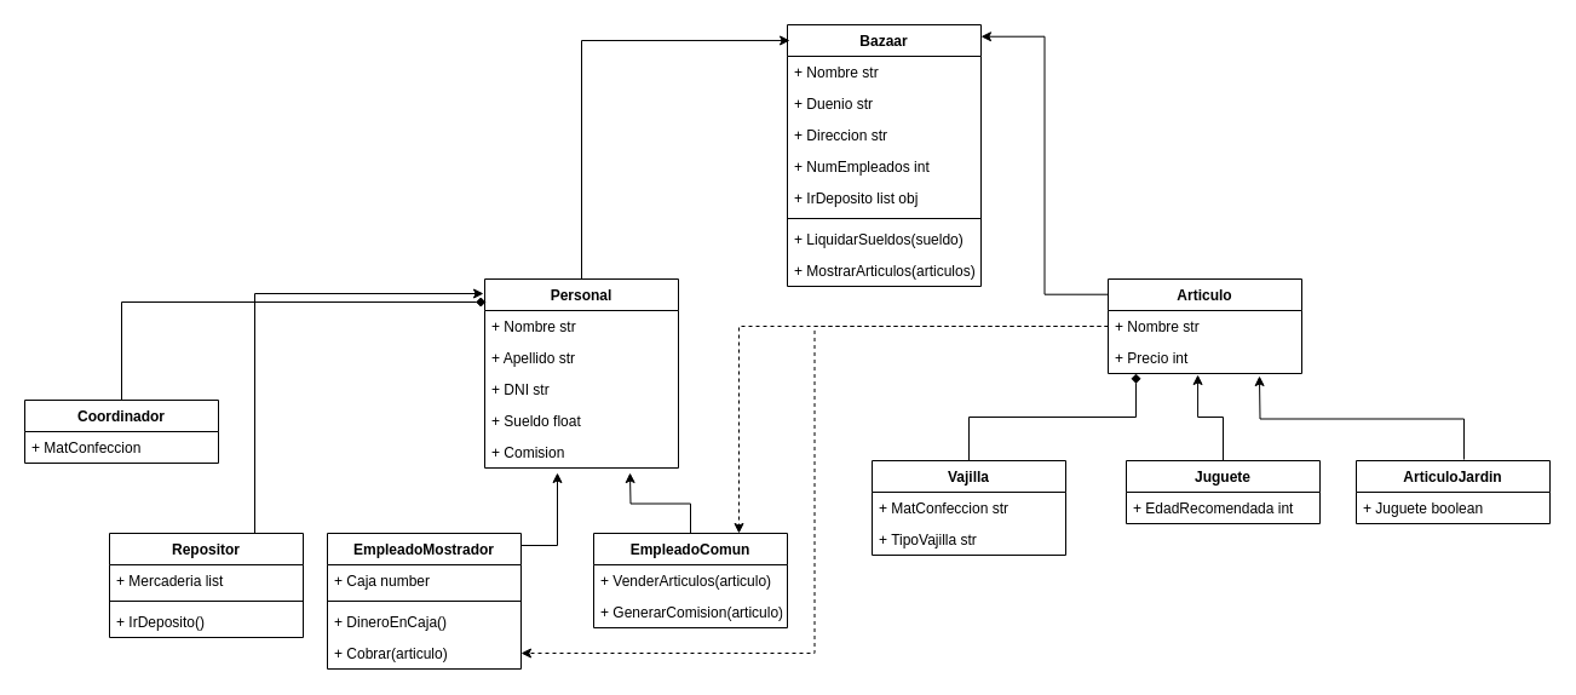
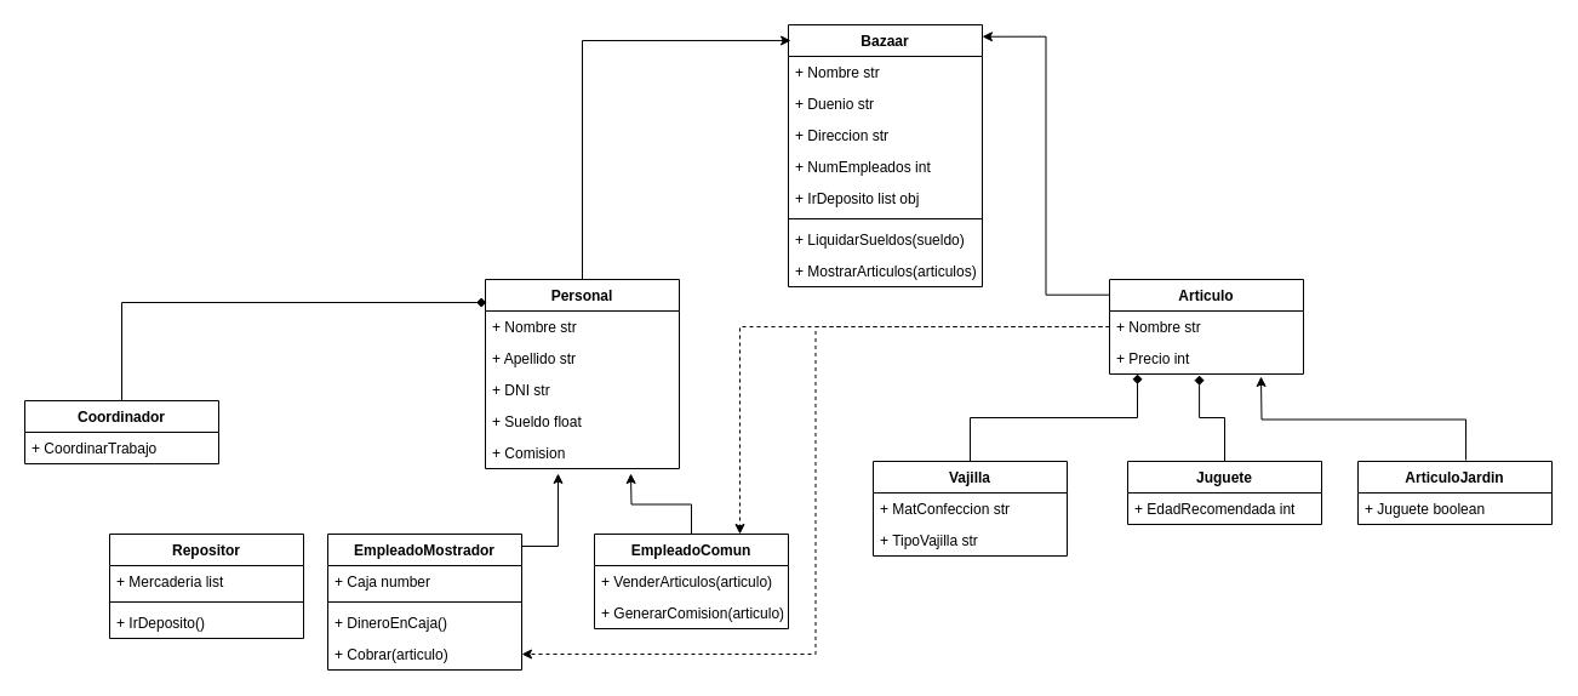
  <mxCell id="0" />
  <mxCell id="1" parent="0" />
  <mxCell id="2" value="Bazaar" style="swimlane;fontStyle=1;align=center;verticalAlign=top;childLayout=stackLayout;horizontal=1;startSize=26;horizontalStack=0;resizeParent=1;resizeParentMax=0;resizeLast=0;collapsible=1;marginBottom=0;" parent="1" vertex="1"><mxGeometry x="650" y="20" width="160" height="216" as="geometry" /></mxCell>
  <mxCell id="3" value="+ Nombre str" style="text;strokeColor=none;fillColor=none;align=left;verticalAlign=top;spacingLeft=4;spacingRight=4;overflow=hidden;rotatable=0;points=[[0,0.5],[1,0.5]];portConstraint=eastwest;" parent="2" vertex="1"><mxGeometry y="26" width="160" height="26" as="geometry" /></mxCell>
  <mxCell id="4" value="+ Duenio str" style="text;strokeColor=none;fillColor=none;align=left;verticalAlign=top;spacingLeft=4;spacingRight=4;overflow=hidden;rotatable=0;points=[[0,0.5],[1,0.5]];portConstraint=eastwest;" parent="2" vertex="1"><mxGeometry y="52" width="160" height="26" as="geometry" /></mxCell>
  <mxCell id="5" value="+ Direccion str" style="text;strokeColor=none;fillColor=none;align=left;verticalAlign=top;spacingLeft=4;spacingRight=4;overflow=hidden;rotatable=0;points=[[0,0.5],[1,0.5]];portConstraint=eastwest;" parent="2" vertex="1"><mxGeometry y="78" width="160" height="26" as="geometry" /></mxCell>
  <mxCell id="6" value="+ NumEmpleados int" style="text;strokeColor=none;fillColor=none;align=left;verticalAlign=top;spacingLeft=4;spacingRight=4;overflow=hidden;rotatable=0;points=[[0,0.5],[1,0.5]];portConstraint=eastwest;" parent="2" vertex="1"><mxGeometry y="104" width="160" height="26" as="geometry" /></mxCell>
  <mxCell id="7" value="+ IrDeposito list obj" style="text;strokeColor=none;fillColor=none;align=left;verticalAlign=top;spacingLeft=4;spacingRight=4;overflow=hidden;rotatable=0;points=[[0,0.5],[1,0.5]];portConstraint=eastwest;" parent="2" vertex="1"><mxGeometry y="130" width="160" height="26" as="geometry" /></mxCell>
  <mxCell id="8" value="" style="line;strokeWidth=1;fillColor=none;align=left;verticalAlign=middle;spacingTop=-1;spacingLeft=3;spacingRight=3;rotatable=0;labelPosition=right;points=[];portConstraint=eastwest;" parent="2" vertex="1"><mxGeometry y="156" width="160" height="8" as="geometry" /></mxCell>
  <mxCell id="9" value="+ LiquidarSueldos(sueldo) " style="text;strokeColor=none;fillColor=none;align=left;verticalAlign=top;spacingLeft=4;spacingRight=4;overflow=hidden;rotatable=0;points=[[0,0.5],[1,0.5]];portConstraint=eastwest;" parent="2" vertex="1"><mxGeometry y="164" width="160" height="26" as="geometry" /></mxCell>
  <mxCell id="10" value="+ MostrarArticulos(articulos) " style="text;strokeColor=none;fillColor=none;align=left;verticalAlign=top;spacingLeft=4;spacingRight=4;overflow=hidden;rotatable=0;points=[[0,0.5],[1,0.5]];portConstraint=eastwest;" parent="2" vertex="1"><mxGeometry y="190" width="160" height="26" as="geometry" /></mxCell>
  <mxCell id="11" style="edgeStyle=orthogonalEdgeStyle;rounded=0;orthogonalLoop=1;jettySize=auto;html=1;entryX=1;entryY=0.045;entryDx=0;entryDy=0;entryPerimeter=0;exitX=0;exitY=0.163;exitDx=0;exitDy=0;exitPerimeter=0;" parent="1" source="12" target="2" edge="1"><mxGeometry relative="1" as="geometry" /></mxCell>
  <mxCell id="12" value="Articulo" style="swimlane;fontStyle=1;align=center;verticalAlign=top;childLayout=stackLayout;horizontal=1;startSize=26;horizontalStack=0;resizeParent=1;resizeParentMax=0;resizeLast=0;collapsible=1;marginBottom=0;" parent="1" vertex="1"><mxGeometry x="915" y="230" width="160" height="78" as="geometry" /></mxCell>
  <mxCell id="13" value="+ Nombre str" style="text;strokeColor=none;fillColor=none;align=left;verticalAlign=top;spacingLeft=4;spacingRight=4;overflow=hidden;rotatable=0;points=[[0,0.5],[1,0.5]];portConstraint=eastwest;" parent="12" vertex="1"><mxGeometry y="26" width="160" height="26" as="geometry" /></mxCell>
  <mxCell id="14" value="+ Precio int" style="text;strokeColor=none;fillColor=none;align=left;verticalAlign=top;spacingLeft=4;spacingRight=4;overflow=hidden;rotatable=0;points=[[0,0.5],[1,0.5]];portConstraint=eastwest;" parent="12" vertex="1"><mxGeometry y="52" width="160" height="26" as="geometry" /></mxCell>
  <mxCell id="15" style="edgeStyle=orthogonalEdgeStyle;rounded=0;orthogonalLoop=1;jettySize=auto;html=1;exitX=0.5;exitY=0;exitDx=0;exitDy=0;entryX=0.144;entryY=1;entryDx=0;entryDy=0;entryPerimeter=0;endArrow=diamond;" parent="1" source="16" target="14" edge="1"><mxGeometry relative="1" as="geometry"><mxPoint x="940" y="320" as="targetPoint" /></mxGeometry></mxCell>
  <mxCell id="16" value="Vajilla" style="swimlane;fontStyle=1;align=center;verticalAlign=top;childLayout=stackLayout;horizontal=1;startSize=26;horizontalStack=0;resizeParent=1;resizeParentMax=0;resizeLast=0;collapsible=1;marginBottom=0;" parent="1" vertex="1"><mxGeometry x="720" y="380" width="160" height="78" as="geometry" /></mxCell>
  <mxCell id="17" value="+ MatConfeccion str" style="text;strokeColor=none;fillColor=none;align=left;verticalAlign=top;spacingLeft=4;spacingRight=4;overflow=hidden;rotatable=0;points=[[0,0.5],[1,0.5]];portConstraint=eastwest;" parent="16" vertex="1"><mxGeometry y="26" width="160" height="26" as="geometry" /></mxCell>
  <mxCell id="18" value="+ TipoVajilla str" style="text;strokeColor=none;fillColor=none;align=left;verticalAlign=top;spacingLeft=4;spacingRight=4;overflow=hidden;rotatable=0;points=[[0,0.5],[1,0.5]];portConstraint=eastwest;" parent="16" vertex="1"><mxGeometry y="52" width="160" height="26" as="geometry" /></mxCell>
- <mxCell id="19" style="edgeStyle=orthogonalEdgeStyle;rounded=0;orthogonalLoop=1;jettySize=auto;html=1;entryX=0.463;entryY=1.038;entryDx=0;entryDy=0;entryPerimeter=0;" parent="1" source="20" target="14" edge="1"><mxGeometry relative="1" as="geometry"><mxPoint x="990" y="320" as="targetPoint" /></mxGeometry></mxCell>
+ <mxCell id="19" style="edgeStyle=orthogonalEdgeStyle;rounded=0;orthogonalLoop=1;jettySize=auto;html=1;entryX=0.463;entryY=1.038;entryDx=0;entryDy=0;entryPerimeter=0;endArrow=diamond;" parent="1" source="20" target="14" edge="1"><mxGeometry relative="1" as="geometry"><mxPoint x="990" y="320" as="targetPoint" /></mxGeometry></mxCell>
  <mxCell id="20" value="Juguete" style="swimlane;fontStyle=1;align=center;verticalAlign=top;childLayout=stackLayout;horizontal=1;startSize=26;horizontalStack=0;resizeParent=1;resizeParentMax=0;resizeLast=0;collapsible=1;marginBottom=0;" parent="1" vertex="1"><mxGeometry x="930" y="380" width="160" height="52" as="geometry" /></mxCell>
  <mxCell id="21" value="+ EdadRecomendada int" style="text;strokeColor=none;fillColor=none;align=left;verticalAlign=top;spacingLeft=4;spacingRight=4;overflow=hidden;rotatable=0;points=[[0,0.5],[1,0.5]];portConstraint=eastwest;" parent="20" vertex="1"><mxGeometry y="26" width="160" height="26" as="geometry" /></mxCell>
  <mxCell id="22" style="edgeStyle=orthogonalEdgeStyle;rounded=0;orthogonalLoop=1;jettySize=auto;html=1;exitX=0.556;exitY=-0.019;exitDx=0;exitDy=0;exitPerimeter=0;" parent="1" source="23" edge="1"><mxGeometry relative="1" as="geometry"><mxPoint x="1040" y="310" as="targetPoint" /><mxPoint x="1210" y="370" as="sourcePoint" /></mxGeometry></mxCell>
  <mxCell id="23" value="ArticuloJardin" style="swimlane;fontStyle=1;align=center;verticalAlign=top;childLayout=stackLayout;horizontal=1;startSize=26;horizontalStack=0;resizeParent=1;resizeParentMax=0;resizeLast=0;collapsible=1;marginBottom=0;" parent="1" vertex="1"><mxGeometry x="1120" y="380" width="160" height="52" as="geometry" /></mxCell>
  <mxCell id="24" value="+ Juguete boolean " style="text;strokeColor=none;fillColor=none;align=left;verticalAlign=top;spacingLeft=4;spacingRight=4;overflow=hidden;rotatable=0;points=[[0,0.5],[1,0.5]];portConstraint=eastwest;" parent="23" vertex="1"><mxGeometry y="26" width="160" height="26" as="geometry" /></mxCell>
  <mxCell id="25" style="edgeStyle=orthogonalEdgeStyle;rounded=0;orthogonalLoop=1;jettySize=auto;html=1;exitX=0.5;exitY=0;exitDx=0;exitDy=0;entryX=0.013;entryY=0.06;entryDx=0;entryDy=0;entryPerimeter=0;" parent="1" source="26" target="2" edge="1"><mxGeometry relative="1" as="geometry" /></mxCell>
  <mxCell id="26" value="Personal" style="swimlane;fontStyle=1;align=center;verticalAlign=top;childLayout=stackLayout;horizontal=1;startSize=26;horizontalStack=0;resizeParent=1;resizeParentMax=0;resizeLast=0;collapsible=1;marginBottom=0;" parent="1" vertex="1"><mxGeometry x="400" y="230" width="160" height="156" as="geometry" /></mxCell>
  <mxCell id="27" value="+ Nombre str" style="text;strokeColor=none;fillColor=none;align=left;verticalAlign=top;spacingLeft=4;spacingRight=4;overflow=hidden;rotatable=0;points=[[0,0.5],[1,0.5]];portConstraint=eastwest;" parent="26" vertex="1"><mxGeometry y="26" width="160" height="26" as="geometry" /></mxCell>
  <mxCell id="28" value="+ Apellido str" style="text;strokeColor=none;fillColor=none;align=left;verticalAlign=top;spacingLeft=4;spacingRight=4;overflow=hidden;rotatable=0;points=[[0,0.5],[1,0.5]];portConstraint=eastwest;" parent="26" vertex="1"><mxGeometry y="52" width="160" height="26" as="geometry" /></mxCell>
  <mxCell id="29" value="+ DNI str" style="text;strokeColor=none;fillColor=none;align=left;verticalAlign=top;spacingLeft=4;spacingRight=4;overflow=hidden;rotatable=0;points=[[0,0.5],[1,0.5]];portConstraint=eastwest;" parent="26" vertex="1"><mxGeometry y="78" width="160" height="26" as="geometry" /></mxCell>
  <mxCell id="30" value="+ Sueldo float" style="text;strokeColor=none;fillColor=none;align=left;verticalAlign=top;spacingLeft=4;spacingRight=4;overflow=hidden;rotatable=0;points=[[0,0.5],[1,0.5]];portConstraint=eastwest;" parent="26" vertex="1"><mxGeometry y="104" width="160" height="26" as="geometry" /></mxCell>
  <mxCell id="31" value="+ Comision " style="text;strokeColor=none;fillColor=none;align=left;verticalAlign=top;spacingLeft=4;spacingRight=4;overflow=hidden;rotatable=0;points=[[0,0.5],[1,0.5]];portConstraint=eastwest;" parent="26" vertex="1"><mxGeometry y="130" width="160" height="26" as="geometry" /></mxCell>
  <mxCell id="32" style="edgeStyle=orthogonalEdgeStyle;rounded=0;orthogonalLoop=1;jettySize=auto;html=1;" parent="1" source="33" edge="1"><mxGeometry relative="1" as="geometry"><mxPoint x="520" y="390" as="targetPoint" /></mxGeometry></mxCell>
  <mxCell id="33" value="EmpleadoComun" style="swimlane;fontStyle=1;align=center;verticalAlign=top;childLayout=stackLayout;horizontal=1;startSize=26;horizontalStack=0;resizeParent=1;resizeParentMax=0;resizeLast=0;collapsible=1;marginBottom=0;" parent="1" vertex="1"><mxGeometry x="490" y="440" width="160" height="78" as="geometry" /></mxCell>
  <mxCell id="34" value="+ VenderArticulos(articulo)" style="text;strokeColor=none;fillColor=none;align=left;verticalAlign=top;spacingLeft=4;spacingRight=4;overflow=hidden;rotatable=0;points=[[0,0.5],[1,0.5]];portConstraint=eastwest;" parent="33" vertex="1"><mxGeometry y="26" width="160" height="26" as="geometry" /></mxCell>
  <mxCell id="35" value="+ GenerarComision(articulo)" style="text;strokeColor=none;fillColor=none;align=left;verticalAlign=top;spacingLeft=4;spacingRight=4;overflow=hidden;rotatable=0;points=[[0,0.5],[1,0.5]];portConstraint=eastwest;" parent="33" vertex="1"><mxGeometry y="52" width="160" height="26" as="geometry" /></mxCell>
  <mxCell id="36" style="edgeStyle=orthogonalEdgeStyle;rounded=0;orthogonalLoop=1;jettySize=auto;html=1;entryX=0.75;entryY=0;entryDx=0;entryDy=0;dashed=1;" parent="1" source="13" target="33" edge="1"><mxGeometry relative="1" as="geometry" /></mxCell>
  <mxCell id="37" style="edgeStyle=orthogonalEdgeStyle;rounded=0;orthogonalLoop=1;jettySize=auto;html=1;" parent="1" source="38" edge="1"><mxGeometry relative="1" as="geometry"><mxPoint x="460" y="390" as="targetPoint" /><Array as="points"><mxPoint x="460" y="450" /></Array></mxGeometry></mxCell>
  <mxCell id="38" value="EmpleadoMostrador" style="swimlane;fontStyle=1;align=center;verticalAlign=top;childLayout=stackLayout;horizontal=1;startSize=26;horizontalStack=0;resizeParent=1;resizeParentMax=0;resizeLast=0;collapsible=1;marginBottom=0;" parent="1" vertex="1"><mxGeometry x="270" y="440" width="160" height="112" as="geometry" /></mxCell>
  <mxCell id="39" value="+ Caja number" style="text;strokeColor=none;fillColor=none;align=left;verticalAlign=top;spacingLeft=4;spacingRight=4;overflow=hidden;rotatable=0;points=[[0,0.5],[1,0.5]];portConstraint=eastwest;" parent="38" vertex="1"><mxGeometry y="26" width="160" height="26" as="geometry" /></mxCell>
  <mxCell id="40" value="" style="line;strokeWidth=1;fillColor=none;align=left;verticalAlign=middle;spacingTop=-1;spacingLeft=3;spacingRight=3;rotatable=0;labelPosition=right;points=[];portConstraint=eastwest;" parent="38" vertex="1"><mxGeometry y="52" width="160" height="8" as="geometry" /></mxCell>
  <mxCell id="41" value="+ DineroEnCaja()" style="text;strokeColor=none;fillColor=none;align=left;verticalAlign=top;spacingLeft=4;spacingRight=4;overflow=hidden;rotatable=0;points=[[0,0.5],[1,0.5]];portConstraint=eastwest;" parent="38" vertex="1"><mxGeometry y="60" width="160" height="26" as="geometry" /></mxCell>
  <mxCell id="42" value="+ Cobrar(articulo)" style="text;strokeColor=none;fillColor=none;align=left;verticalAlign=top;spacingLeft=4;spacingRight=4;overflow=hidden;rotatable=0;points=[[0,0.5],[1,0.5]];portConstraint=eastwest;" parent="38" vertex="1"><mxGeometry y="86" width="160" height="26" as="geometry" /></mxCell>
  <mxCell id="43" style="edgeStyle=orthogonalEdgeStyle;rounded=0;orthogonalLoop=1;jettySize=auto;html=1;entryX=1;entryY=0.5;entryDx=0;entryDy=0;dashed=1;" parent="1" source="13" target="42" edge="1"><mxGeometry relative="1" as="geometry" /></mxCell>
- <mxCell id="44" style="edgeStyle=orthogonalEdgeStyle;rounded=0;orthogonalLoop=1;jettySize=auto;html=1;entryX=-0.006;entryY=0.077;entryDx=0;entryDy=0;entryPerimeter=0;exitX=0.75;exitY=0;exitDx=0;exitDy=0;" parent="1" source="45" target="26" edge="1"><mxGeometry relative="1" as="geometry" /></mxCell>
  <mxCell id="45" value="Repositor" style="swimlane;fontStyle=1;align=center;verticalAlign=top;childLayout=stackLayout;horizontal=1;startSize=26;horizontalStack=0;resizeParent=1;resizeParentMax=0;resizeLast=0;collapsible=1;marginBottom=0;" parent="1" vertex="1"><mxGeometry x="90" y="440" width="160" height="86" as="geometry" /></mxCell>
  <mxCell id="46" value="+ Mercaderia list" style="text;strokeColor=none;fillColor=none;align=left;verticalAlign=top;spacingLeft=4;spacingRight=4;overflow=hidden;rotatable=0;points=[[0,0.5],[1,0.5]];portConstraint=eastwest;" parent="45" vertex="1"><mxGeometry y="26" width="160" height="26" as="geometry" /></mxCell>
  <mxCell id="47" value="" style="line;strokeWidth=1;fillColor=none;align=left;verticalAlign=middle;spacingTop=-1;spacingLeft=3;spacingRight=3;rotatable=0;labelPosition=right;points=[];portConstraint=eastwest;" parent="45" vertex="1"><mxGeometry y="52" width="160" height="8" as="geometry" /></mxCell>
  <mxCell id="48" value="+ IrDeposito()" style="text;strokeColor=none;fillColor=none;align=left;verticalAlign=top;spacingLeft=4;spacingRight=4;overflow=hidden;rotatable=0;points=[[0,0.5],[1,0.5]];portConstraint=eastwest;" parent="45" vertex="1"><mxGeometry y="60" width="160" height="26" as="geometry" /></mxCell>
  <mxCell id="49" style="edgeStyle=orthogonalEdgeStyle;rounded=0;orthogonalLoop=1;jettySize=auto;html=1;exitX=0.5;exitY=0;exitDx=0;exitDy=0;entryX=0.006;entryY=0.122;entryDx=0;entryDy=0;entryPerimeter=0;endArrow=diamond;" parent="1" source="50" target="26" edge="1"><mxGeometry relative="1" as="geometry" /></mxCell>
  <mxCell id="50" value="Coordinador" style="swimlane;fontStyle=1;align=center;verticalAlign=top;childLayout=stackLayout;horizontal=1;startSize=26;horizontalStack=0;resizeParent=1;resizeParentMax=0;resizeLast=0;collapsible=1;marginBottom=0;" parent="1" vertex="1"><mxGeometry x="20" y="330" width="160" height="52" as="geometry" /></mxCell>
- <mxCell id="51" value="+ MatConfeccion" style="text;strokeColor=none;fillColor=none;align=left;verticalAlign=top;spacingLeft=4;spacingRight=4;overflow=hidden;rotatable=0;points=[[0,0.5],[1,0.5]];portConstraint=eastwest;" parent="50" vertex="1"><mxGeometry y="26" width="160" height="26" as="geometry" /></mxCell>
+ <mxCell id="51" value="+ CoordinarTrabajo" style="text;strokeColor=none;fillColor=none;align=left;verticalAlign=top;spacingLeft=4;spacingRight=4;overflow=hidden;rotatable=0;points=[[0,0.5],[1,0.5]];portConstraint=eastwest;" parent="50" vertex="1"><mxGeometry y="26" width="160" height="26" as="geometry" /></mxCell>
